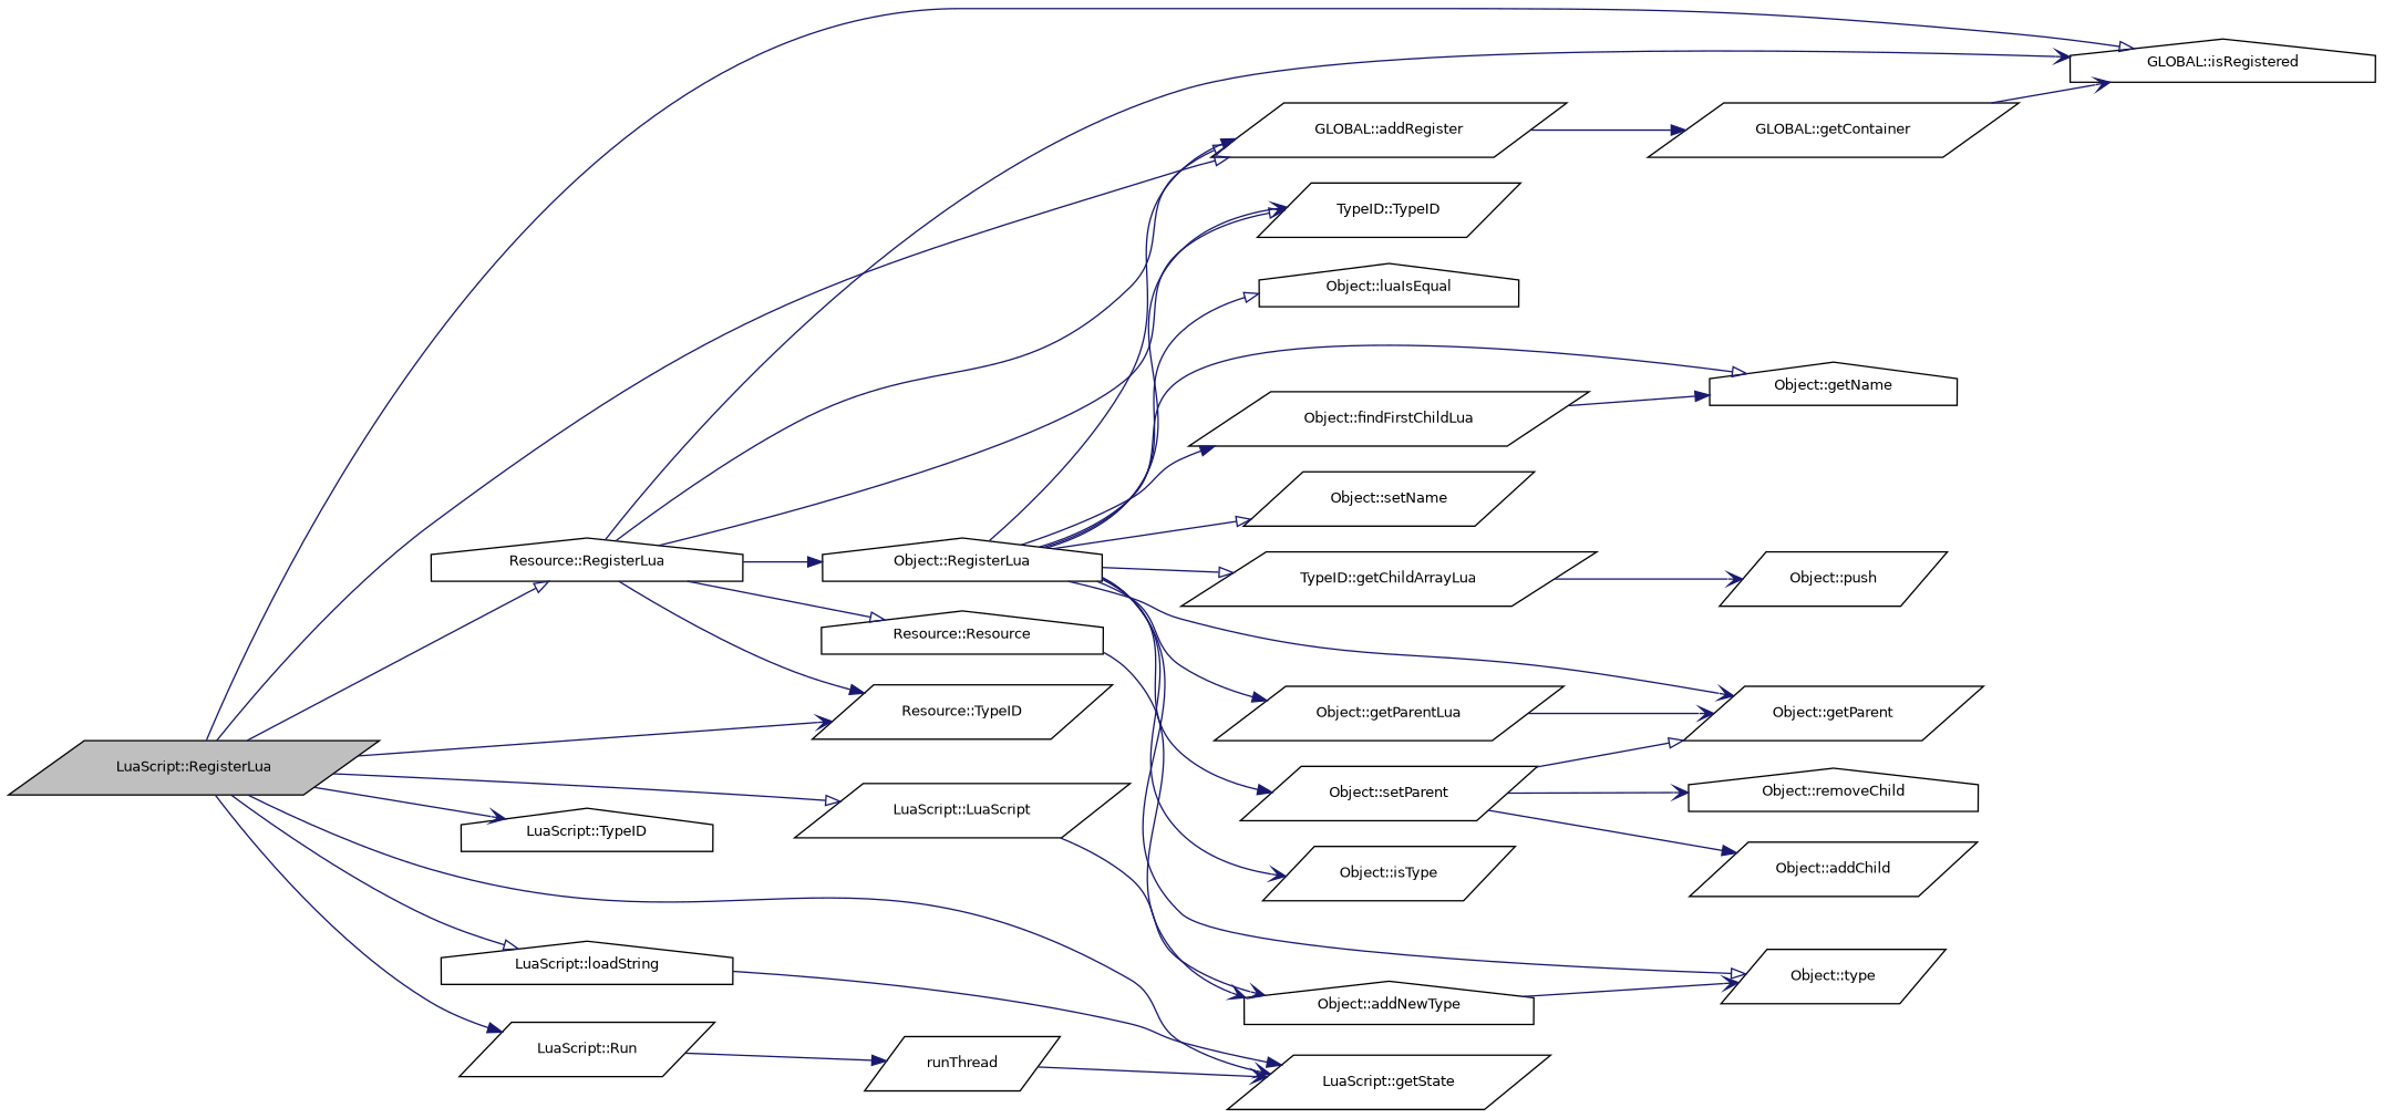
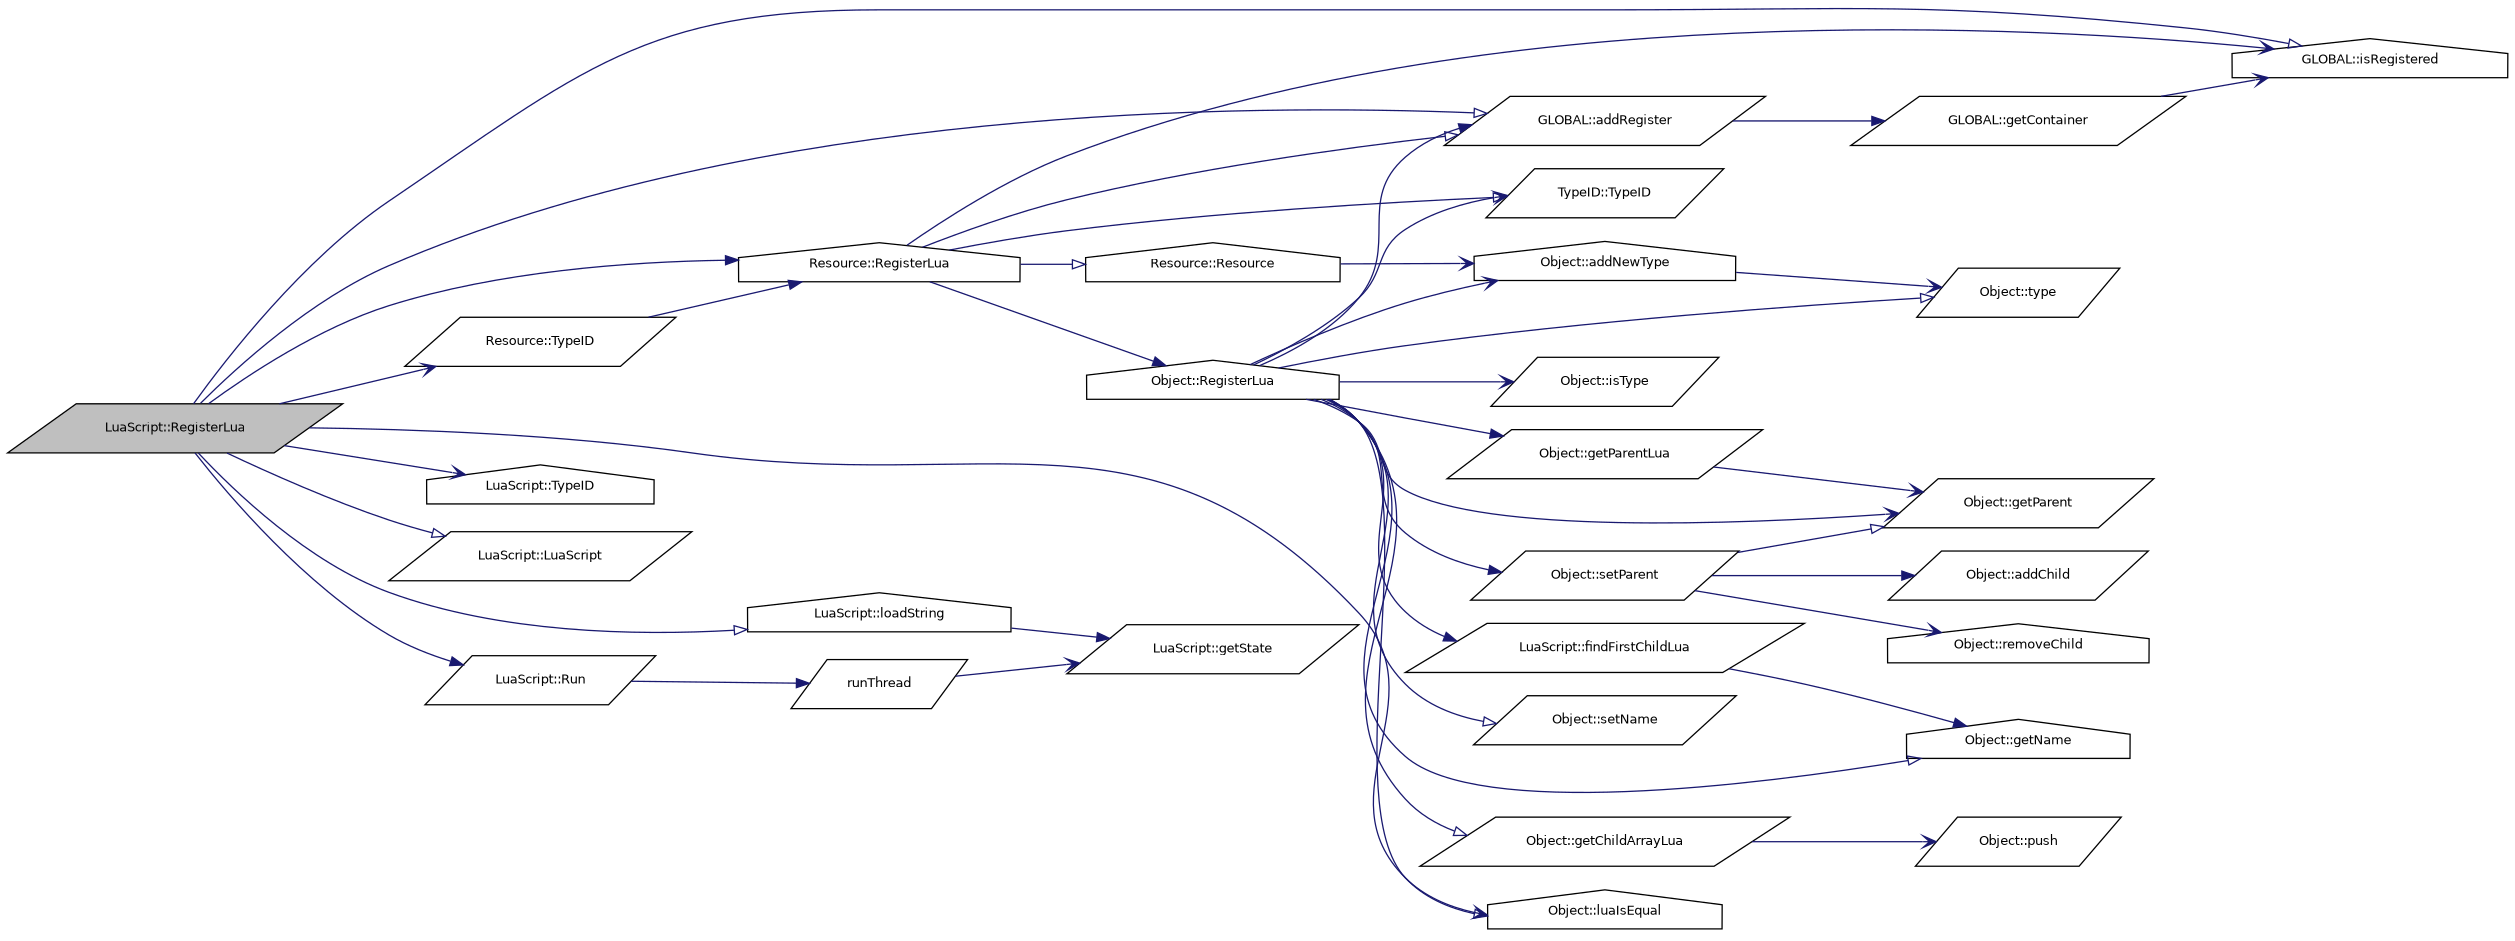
  digraph {
    rankdir=LR
    node [color=black fillcolor=white fontname=Helvetica fontsize=10 shape=parallelogram style=filled]
    edge [arrowhead=vee color=midnightblue fontname=Helvetica fontsize=10 labelfontname=Helvetica labelfontsize=10 style=solid]
    n1 [fillcolor=grey75 fontcolor=black height=0.2 label="LuaScript::RegisterLua" width=0.4]
    n2 [height=0.2 label="GLOBAL::isRegistered" shape=house width=0.4]
    n3 [height=0.2 label="Resource::TypeID" width=0.4]
    n4 [height=0.2 label="Resource::RegisterLua" shape=house width=0.4]
    n5 [height=0.2 label="GLOBAL::addRegister" width=0.4]
    n6 [height=0.2 label="Object::luaIsEqual" shape=house width=0.4]
    n7 [height=0.2 label="LuaScript::TypeID" shape=house width=0.4]
    n8 [height=0.2 label="LuaScript::LuaScript" width=0.4]
    n9 [height=0.2 label="LuaScript::loadString" shape=house width=0.4]
    n10 [height=0.2 label="LuaScript::Run" width=0.4]
    n11 [height=0.2 label="TypeID::TypeID" width=0.4]
    n12 [height=0.2 label="Object::RegisterLua" shape=house width=0.4]
    n13 [height=0.2 label="Resource::Resource" shape=house width=0.4]
    n14 [height=0.2 label="GLOBAL::getContainer" width=0.4]
    n15 [height=0.2 label="Object::addNewType" shape=house width=0.4]
    n16 [height=0.2 label="LuaScript::getState" width=0.4]
    n17 [height=0.2 label=runThread width=0.4]
    n18 [height=0.2 label="Object::getName" shape=house width=0.4]
    n19 [height=0.2 label="Object::setName" width=0.4]
-   n20 [height=0.2 label="TypeID::getChildArrayLua" width=0.4]
+   n20 [height=0.2 label="Object::getChildArrayLua" width=0.4]
    n21 [height=0.2 label="Object::getParent" width=0.4]
    n22 [height=0.2 label="Object::setParent" width=0.4]
    n23 [height=0.2 label="Object::getParentLua" width=0.4]
-   n24 [height=0.2 label="Object::findFirstChildLua" width=0.4]
+   n24 [height=0.2 label="LuaScript::findFirstChildLua" width=0.4]
    n25 [height=0.2 label="Object::isType" width=0.4]
    n26 [height=0.2 label="Object::type" width=0.4]
    n27 [height=0.2 label="Object::push" width=0.4]
    n28 [height=0.2 label="Object::removeChild" shape=house width=0.4]
    n29 [height=0.2 label="Object::addChild" width=0.4]
    n1 -> n2 [arrowhead=onormal]
    n1 -> n3
-   n1 -> n4 [arrowhead=onormal]
+   n1 -> n4 [arrowhead=normal]
    n1 -> n5 [arrowhead=onormal]
-   n1 -> n16
+   n1 -> n6
    n1 -> n7
    n1 -> n8 [arrowhead=onormal]
    n1 -> n9 [arrowhead=onormal]
    n1 -> n10 [arrowhead=normal]
    n4 -> n2
-   n4 -> n3 [arrowhead=normal]
+   n3 -> n4 [arrowhead=normal]
    n4 -> n5 [arrowhead=onormal]
    n4 -> n11 [arrowhead=onormal]
    n4 -> n12 [arrowhead=normal]
    n4 -> n13 [arrowhead=onormal]
    n5 -> n14 [arrowhead=normal]
-   n8 -> n15
+   n12 -> n15
    n9 -> n16 [arrowhead=normal]
    n10 -> n17 [arrowhead=normal]
    n12 -> n5 [arrowhead=normal]
    n12 -> n6 [arrowhead=onormal]
    n12 -> n11
    n12 -> n18 [arrowhead=onormal]
    n12 -> n19 [arrowhead=onormal]
    n12 -> n20 [arrowhead=onormal]
    n12 -> n21
    n12 -> n22 [arrowhead=normal]
    n12 -> n23 [arrowhead=normal]
    n12 -> n24 [arrowhead=normal]
    n12 -> n25
    n12 -> n26 [arrowhead=onormal]
    n13 -> n15
    n14 -> n2
    n15 -> n26
    n17 -> n16
    n20 -> n27
    n22 -> n21 [arrowhead=onormal]
    n22 -> n28
    n22 -> n29 [arrowhead=normal]
    n23 -> n21
    n24 -> n18 [arrowhead=normal]
  }
